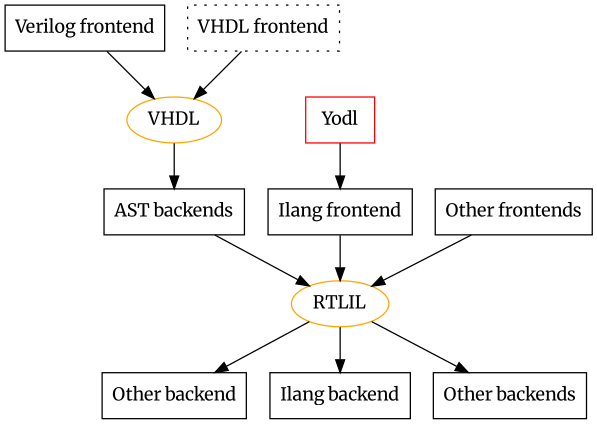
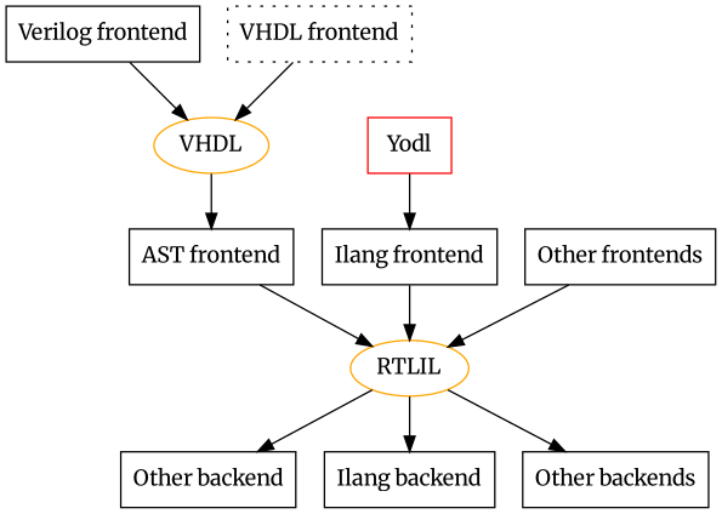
  digraph {
    fontname=Merriweather
    node [fontname=Merriweather shape=box]
    edge [fontname=Merriweather]
    n1 [label="Verilog frontend"]
    n2 [color=orange label=VHDL shape=""]
-   n3 [label="AST backends"]
+   n3 [label="AST frontend"]
    n4 [label="VHDL frontend" style=dotted]
    n5 [color=red label=Yodl]
    n6 [label="Ilang frontend"]
    n7 [color=orange label=RTLIL shape=""]
    n8 [label="Other backend"]
    n9 [label="Ilang backend"]
    n10 [label="Other backends"]
    n11 [label="Other frontends"]
    n1 -> n2
    n2 -> n3
    n3 -> n7
    n4 -> n2
    n5 -> n6
    n6 -> n7
    n7 -> n8
    n7 -> n9
    n7 -> n10
    n11 -> n7
  }
